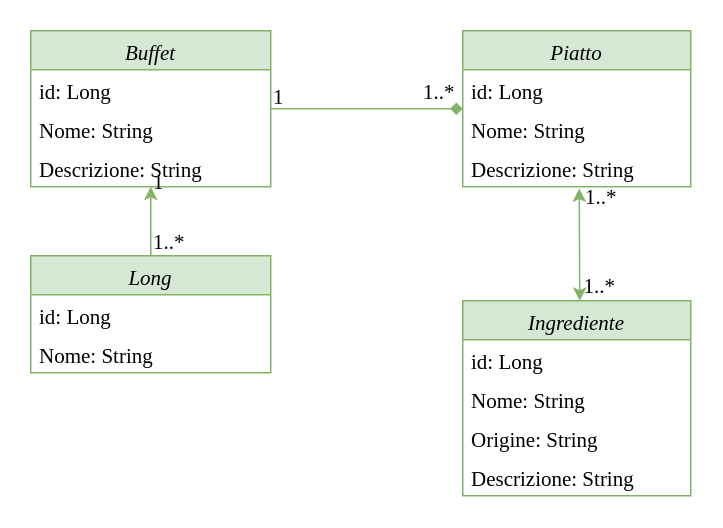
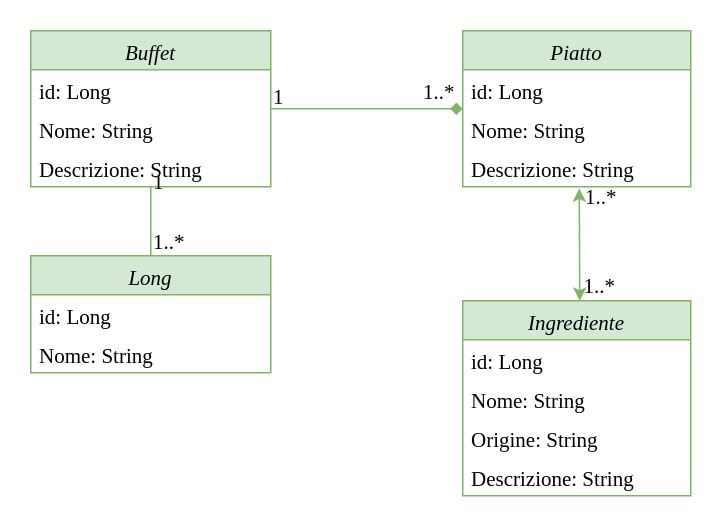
  <mxCell id="0" />
  <mxCell id="1" parent="0" />
  <mxCell id="2" value="Buffet" style="swimlane;fontStyle=2;align=center;verticalAlign=top;childLayout=stackLayout;horizontal=1;startSize=26;horizontalStack=0;resizeParent=1;resizeLast=0;collapsible=1;marginBottom=0;rounded=0;shadow=0;strokeWidth=1;fontFamily=Garamond;fontSize=14;fillColor=#d5e8d4;strokeColor=#82b366;" parent="1" vertex="1"><mxGeometry x="20" y="20" width="160" height="104" as="geometry"><mxRectangle x="230" y="140" width="160" height="26" as="alternateBounds" /></mxGeometry></mxCell>
  <mxCell id="3" value="id: Long" style="text;align=left;verticalAlign=top;spacingLeft=4;spacingRight=4;overflow=hidden;rotatable=0;points=[[0,0.5],[1,0.5]];portConstraint=eastwest;fontFamily=Garamond;fontSize=14;" parent="2" vertex="1"><mxGeometry y="26" width="160" height="26" as="geometry" /></mxCell>
  <mxCell id="4" value="Nome: String" style="text;align=left;verticalAlign=top;spacingLeft=4;spacingRight=4;overflow=hidden;rotatable=0;points=[[0,0.5],[1,0.5]];portConstraint=eastwest;fontFamily=Garamond;fontSize=14;" vertex="1" parent="2"><mxGeometry y="52" width="160" height="26" as="geometry" /></mxCell>
  <mxCell id="5" value="Descrizione: String" style="text;align=left;verticalAlign=top;spacingLeft=4;spacingRight=4;overflow=hidden;rotatable=0;points=[[0,0.5],[1,0.5]];portConstraint=eastwest;rounded=0;shadow=0;html=0;fontFamily=Garamond;fontSize=14;" parent="2" vertex="1"><mxGeometry y="78" width="160" height="26" as="geometry" /></mxCell>
  <mxCell id="6" value="Piatto" style="swimlane;fontStyle=2;align=center;verticalAlign=top;childLayout=stackLayout;horizontal=1;startSize=26;horizontalStack=0;resizeParent=1;resizeLast=0;collapsible=1;marginBottom=0;rounded=0;shadow=0;strokeWidth=1;fontFamily=Garamond;fontSize=14;fillColor=#d5e8d4;strokeColor=#82b366;" parent="1" vertex="1"><mxGeometry x="308" y="20" width="152" height="104" as="geometry"><mxRectangle x="550" y="140" width="160" height="26" as="alternateBounds" /></mxGeometry></mxCell>
  <mxCell id="7" value="id: Long" style="text;align=left;verticalAlign=top;spacingLeft=4;spacingRight=4;overflow=hidden;rotatable=0;points=[[0,0.5],[1,0.5]];portConstraint=eastwest;fontFamily=Garamond;fontSize=14;" parent="6" vertex="1"><mxGeometry y="26" width="152" height="26" as="geometry" /></mxCell>
  <mxCell id="8" value="Nome: String" style="text;align=left;verticalAlign=top;spacingLeft=4;spacingRight=4;overflow=hidden;rotatable=0;points=[[0,0.5],[1,0.5]];portConstraint=eastwest;fontFamily=Garamond;fontSize=14;" vertex="1" parent="6"><mxGeometry y="52" width="152" height="26" as="geometry" /></mxCell>
  <mxCell id="9" value="Descrizione: String" style="text;align=left;verticalAlign=top;spacingLeft=4;spacingRight=4;overflow=hidden;rotatable=0;points=[[0,0.5],[1,0.5]];portConstraint=eastwest;rounded=0;shadow=0;html=0;fontFamily=Garamond;fontSize=14;" parent="6" vertex="1"><mxGeometry y="78" width="152" height="26" as="geometry" /></mxCell>
  <mxCell id="10" value="" style="endArrow=diamond;shadow=0;strokeWidth=1;rounded=0;endFill=1;edgeStyle=elbowEdgeStyle;elbow=vertical;fontFamily=Garamond;fontSize=14;fillColor=#d5e8d4;strokeColor=#82b366;" parent="1" source="2" target="6" edge="1"><mxGeometry x="0.5" y="41" relative="1" as="geometry"><mxPoint x="180" y="62" as="sourcePoint" /><mxPoint x="340" y="62" as="targetPoint" /><mxPoint x="-40" y="32" as="offset" /></mxGeometry></mxCell>
  <mxCell id="11" value="1..*" style="resizable=0;align=left;verticalAlign=bottom;labelBackgroundColor=none;fontSize=14;fontFamily=Garamond;" parent="10" connectable="0" vertex="1"><mxGeometry x="-1" relative="1" as="geometry"><mxPoint x="100" y="-2" as="offset" /></mxGeometry></mxCell>
  <mxCell id="12" value="1" style="resizable=0;align=right;verticalAlign=bottom;labelBackgroundColor=none;fontSize=14;fontFamily=Garamond;" parent="10" connectable="0" vertex="1"><mxGeometry x="1" relative="1" as="geometry"><mxPoint x="-118" y="1" as="offset" /></mxGeometry></mxCell>
  <mxCell id="13" value="Long" style="swimlane;fontStyle=2;align=center;verticalAlign=top;childLayout=stackLayout;horizontal=1;startSize=26;horizontalStack=0;resizeParent=1;resizeLast=0;collapsible=1;marginBottom=0;rounded=0;shadow=0;strokeWidth=1;fontFamily=Garamond;fontSize=14;fillColor=#d5e8d4;strokeColor=#82b366;" parent="1" vertex="1"><mxGeometry x="20" y="170" width="160" height="78" as="geometry"><mxRectangle x="550" y="140" width="160" height="26" as="alternateBounds" /></mxGeometry></mxCell>
  <mxCell id="14" value="id: Long" style="text;align=left;verticalAlign=top;spacingLeft=4;spacingRight=4;overflow=hidden;rotatable=0;points=[[0,0.5],[1,0.5]];portConstraint=eastwest;fontFamily=Garamond;fontSize=14;" parent="13" vertex="1"><mxGeometry y="26" width="160" height="26" as="geometry" /></mxCell>
  <mxCell id="15" value="Nome: String" style="text;align=left;verticalAlign=top;spacingLeft=4;spacingRight=4;overflow=hidden;rotatable=0;points=[[0,0.5],[1,0.5]];portConstraint=eastwest;fontFamily=Garamond;fontSize=14;" vertex="1" parent="13"><mxGeometry y="52" width="160" height="26" as="geometry" /></mxCell>
- <mxCell id="16" value="" style="endArrow=classic;html=1;rounded=0;targetPerimeterSpacing=11;elbow=vertical;exitX=0.5;exitY=0;exitDx=0;exitDy=0;endFill=1;entryX=0.5;entryY=1;entryDx=0;entryDy=0;fontFamily=Garamond;fontSize=14;fillColor=#d5e8d4;strokeColor=#82b366;" parent="1" source="13" target="2" edge="1"><mxGeometry width="50" height="50" relative="1" as="geometry"><mxPoint x="200" y="120" as="sourcePoint" /><mxPoint x="70" y="130" as="targetPoint" /></mxGeometry></mxCell>
+ <mxCell id="16" value="" style="endArrow=none;html=1;rounded=0;targetPerimeterSpacing=11;elbow=vertical;exitX=0.5;exitY=0;exitDx=0;exitDy=0;endFill=1;entryX=0.5;entryY=1;entryDx=0;entryDy=0;fontFamily=Garamond;fontSize=14;fillColor=#d5e8d4;strokeColor=#82b366;" parent="1" source="13" target="2" edge="1"><mxGeometry width="50" height="50" relative="1" as="geometry"><mxPoint x="200" y="120" as="sourcePoint" /><mxPoint x="70" y="130" as="targetPoint" /></mxGeometry></mxCell>
  <mxCell id="17" value="Ingrediente" style="swimlane;fontStyle=2;align=center;verticalAlign=top;childLayout=stackLayout;horizontal=1;startSize=26;horizontalStack=0;resizeParent=1;resizeLast=0;collapsible=1;marginBottom=0;rounded=0;shadow=0;strokeWidth=1;fontFamily=Garamond;fontSize=14;fillColor=#d5e8d4;strokeColor=#82b366;" parent="1" vertex="1"><mxGeometry x="308" y="200" width="152" height="130" as="geometry"><mxRectangle x="550" y="140" width="160" height="26" as="alternateBounds" /></mxGeometry></mxCell>
  <mxCell id="18" value="id: Long" style="text;align=left;verticalAlign=top;spacingLeft=4;spacingRight=4;overflow=hidden;rotatable=0;points=[[0,0.5],[1,0.5]];portConstraint=eastwest;fontFamily=Garamond;fontSize=14;" parent="17" vertex="1"><mxGeometry y="26" width="152" height="26" as="geometry" /></mxCell>
  <mxCell id="19" value="Nome: String" style="text;align=left;verticalAlign=top;spacingLeft=4;spacingRight=4;overflow=hidden;rotatable=0;points=[[0,0.5],[1,0.5]];portConstraint=eastwest;fontFamily=Garamond;fontSize=14;" parent="17" vertex="1"><mxGeometry y="52" width="152" height="26" as="geometry" /></mxCell>
  <mxCell id="20" value="Origine: String" style="text;align=left;verticalAlign=top;spacingLeft=4;spacingRight=4;overflow=hidden;rotatable=0;points=[[0,0.5],[1,0.5]];portConstraint=eastwest;fontFamily=Garamond;fontSize=14;" vertex="1" parent="17"><mxGeometry y="78" width="152" height="26" as="geometry" /></mxCell>
  <mxCell id="21" value="Descrizione: String" style="text;align=left;verticalAlign=top;spacingLeft=4;spacingRight=4;overflow=hidden;rotatable=0;points=[[0,0.5],[1,0.5]];portConstraint=eastwest;rounded=0;shadow=0;html=0;fontFamily=Garamond;fontSize=14;" parent="17" vertex="1"><mxGeometry y="104" width="152" height="26" as="geometry" /></mxCell>
  <mxCell id="22" value="1..*" style="resizable=0;align=left;verticalAlign=bottom;labelBackgroundColor=none;fontSize=14;fontFamily=Garamond;" parent="1" connectable="0" vertex="1"><mxGeometry x="100" y="170" as="geometry" /></mxCell>
  <mxCell id="23" value="1..*" style="resizable=0;align=left;verticalAlign=bottom;labelBackgroundColor=none;fontSize=14;fontFamily=Garamond;" parent="1" connectable="0" vertex="1"><mxGeometry x="280" y="150" as="geometry"><mxPoint x="107" y="49" as="offset" /></mxGeometry></mxCell>
  <mxCell id="24" value="1" style="resizable=0;align=right;verticalAlign=bottom;labelBackgroundColor=none;fontSize=14;fontFamily=Garamond;" parent="1" connectable="0" vertex="1"><mxGeometry x="109.995" y="130" as="geometry" /></mxCell>
  <mxCell id="25" value="1..*" style="resizable=0;align=left;verticalAlign=bottom;labelBackgroundColor=none;fontSize=14;fontFamily=Garamond;" parent="1" connectable="0" vertex="1"><mxGeometry x="388" y="140" as="geometry" /></mxCell>
  <mxCell id="26" value="" style="endArrow=classic;startArrow=classic;html=1;rounded=0;targetPerimeterSpacing=11;elbow=vertical;fontFamily=Garamond;fontSize=14;fillColor=#d5e8d4;strokeColor=#82b366;entryX=0.511;entryY=1.044;entryDx=0;entryDy=0;entryPerimeter=0;" parent="1" edge="1" target="9"><mxGeometry width="50" height="50" relative="1" as="geometry"><mxPoint x="386" y="200" as="sourcePoint" /><mxPoint x="388" y="130" as="targetPoint" /></mxGeometry></mxCell>
